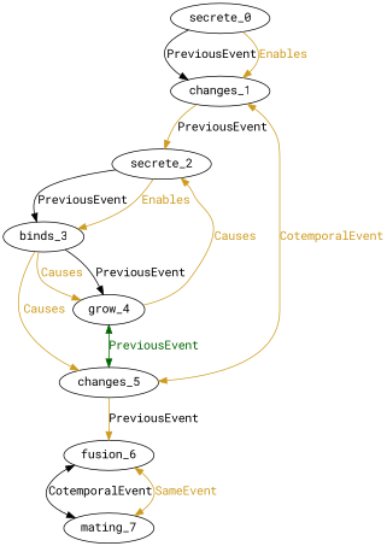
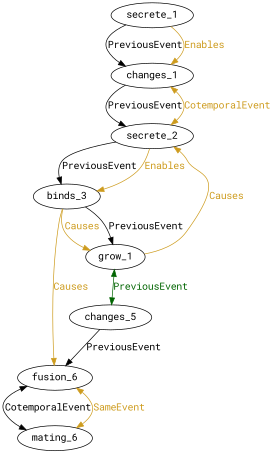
  digraph {
    fontname="Roboto Mono"
    rankdir=TB
    node [fontname="Roboto Mono"]
    edge [color=goldenrod3 fontcolor=goldenrod3 fontname="Roboto Mono"]
-   n1 [label=secrete_0]
+   n1 [label=secrete_1]
    n2 [label=changes_1]
    n3 [label=secrete_2]
    n4 [label=binds_3]
-   n5 [label=grow_4]
+   n5 [label=grow_1]
    n6 [label=changes_5]
    n7 [label=fusion_6]
-   n8 [label=mating_7]
+   n8 [label=mating_6]
    n1 -> n2 [color=Black fontcolor=black label=PreviousEvent]
    n1 -> n2 [label=Enables]
-   n2 -> n3 [fontcolor=black label=PreviousEvent]
-   n2 -> n6 [dir=both label=CotemporalEvent]
+   n2 -> n3 [color=Black fontcolor=black label=PreviousEvent]
+   n2 -> n3 [dir=both label=CotemporalEvent]
    n3 -> n4 [color=Black fontcolor=black label=PreviousEvent]
    n3 -> n4 [label=Enables]
    n4 -> n5 [color=Black fontcolor=black label=PreviousEvent]
    n4 -> n5 [label=Causes]
-   n4 -> n6 [label=Causes]
+   n4 -> n7 [label=Causes]
    n5 -> n3 [label=Causes]
    n5 -> n6 [color=darkgreen dir=both fontcolor=darkgreen label=PreviousEvent]
-   n6 -> n7 [fontcolor=black label=PreviousEvent]
+   n6 -> n7 [color=Black fontcolor=black label=PreviousEvent]
    n7 -> n8 [color=Black dir=both fontcolor=black label=CotemporalEvent]
    n7 -> n8 [dir=both label=SameEvent]
  }
